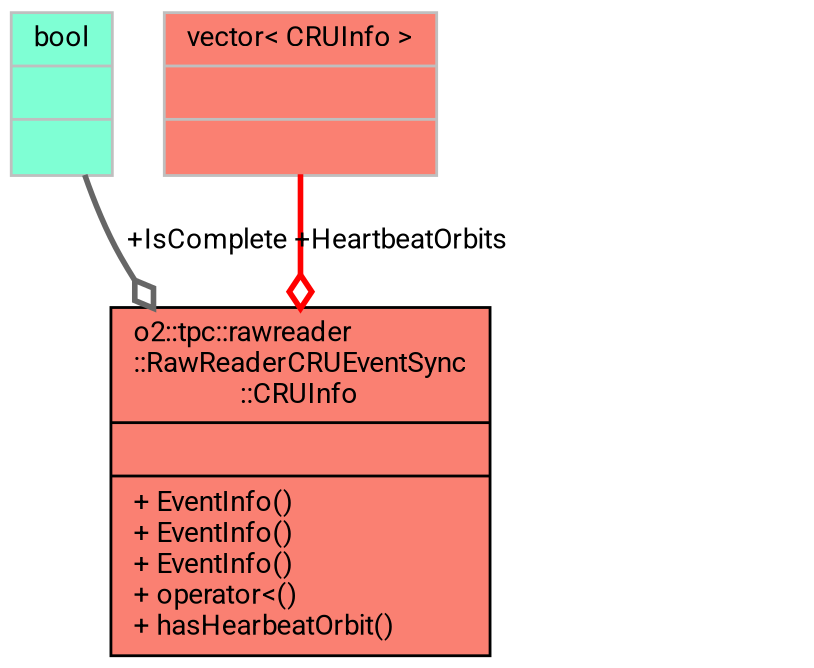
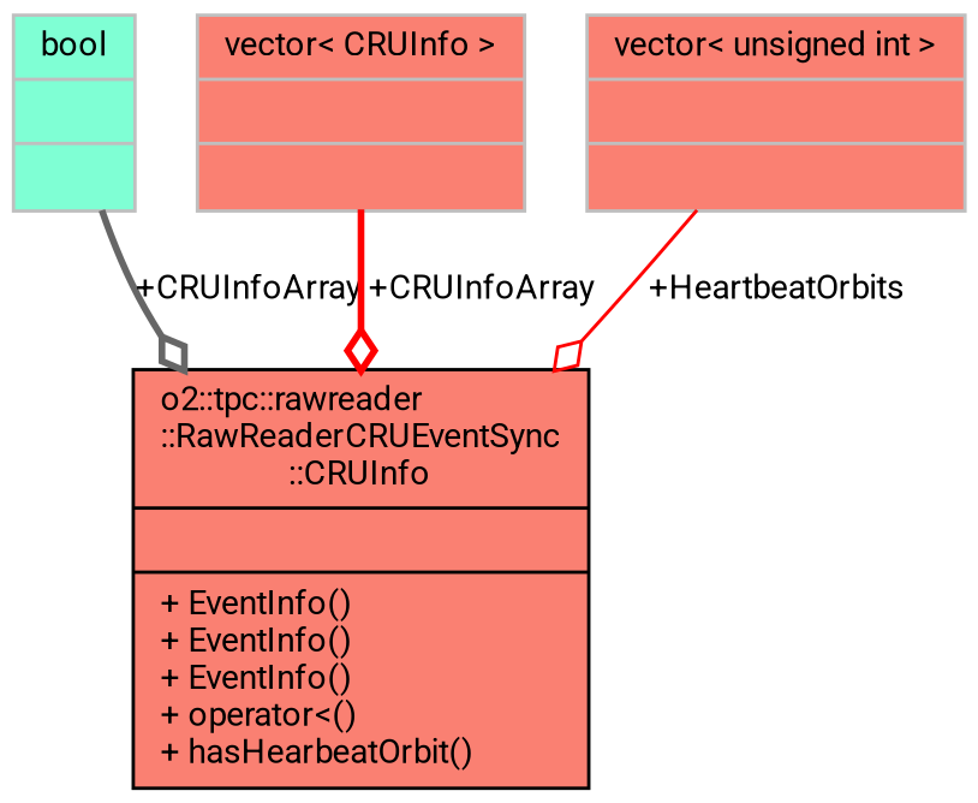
  digraph {
    fontname=Roboto
    node [color=grey75 fillcolor=salmon fontname=Roboto fontsize=10 shape=record style=filled]
    edge [arrowhead=odiamond color=red fontname=Roboto fontsize=10 labelfontname=Helvetica labelfontsize=10 style=bold]
    n1 [color=black fontcolor=black height=0.2 label="{o2::tpc::rawreader\l::RawReaderCRUEventSync\l::CRUInfo\n||+ EventInfo()\l+ EventInfo()\l+ EventInfo()\l+ operator\<()\l+ hasHearbeatOrbit()\l}" width=0.4]
    n2 [fillcolor=aquamarine height=0.2 label="{bool\n||}" width=0.4]
    n3 [height=0.2 label="{vector\< CRUInfo \>\n||}" width=0.4]
-   n2 -> n1 [color=gray40 label=" +IsComplete"]
-   n3 -> n1 [label=" +HeartbeatOrbits"]
+   n4 [height=0.2 label="{vector\< unsigned int \>\n||}" width=0.4]
+   n2 -> n1 [color=gray40 label=" +CRUInfoArray"]
+   n3 -> n1 [label=" +CRUInfoArray"]
+   n4 -> n1 [label=" +HeartbeatOrbits" style=solid]
  }
